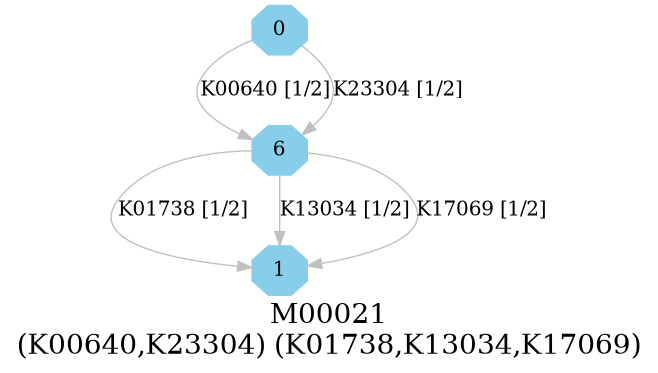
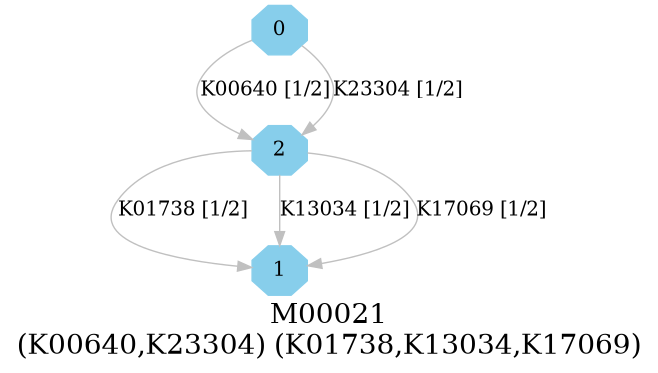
  digraph {
    fontsize=20
    label="M00021\n(K00640,K23304) (K01738,K13034,K17069)"
    node [color=skyblue shape=octagon style=filled]
    edge [color=grey]
    0 [height=.3 width=.3]
    1 [height=.3 width=.3]
-   2 [height=.3 width=.3 label=6]
+   2 [height=.3 width=.3]
    subgraph sub_1 {
      0
      1
      2
    }
    0 -> 2 [label="K00640 [1/2]"]
    0 -> 2 [label="K23304 [1/2]"]
    2 -> 1 [label="K01738 [1/2]"]
    2 -> 1 [label="K13034 [1/2]"]
    2 -> 1 [label="K17069 [1/2]"]
  }
